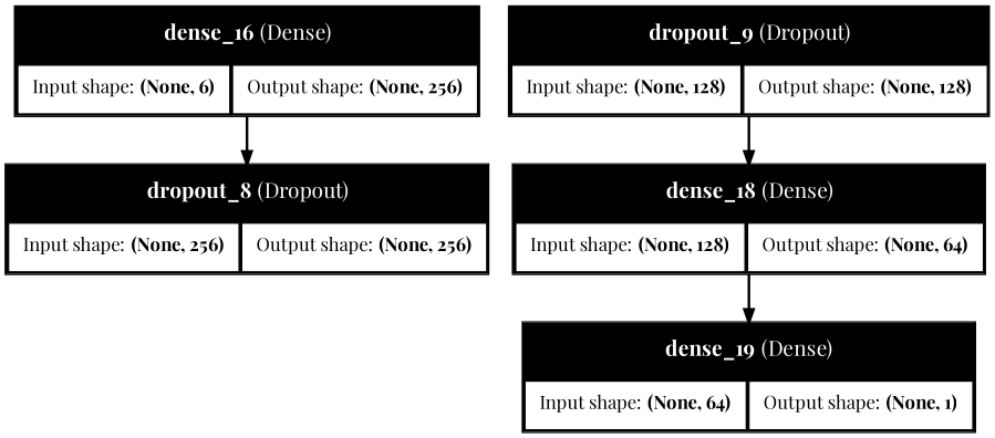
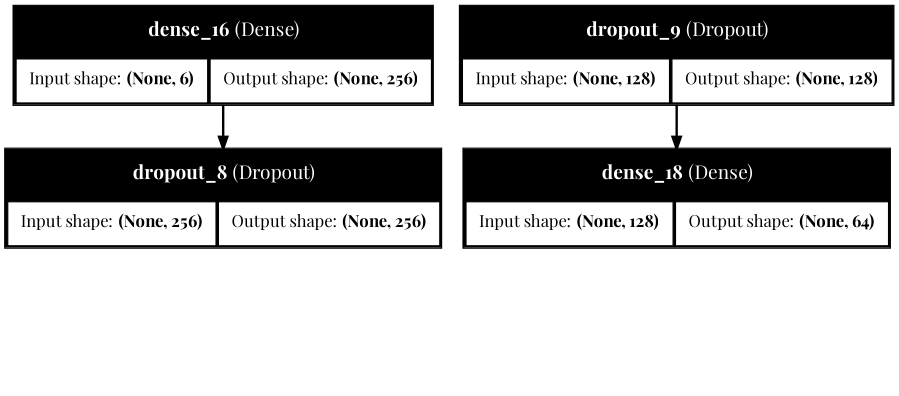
  digraph {
    concentrate=True
    fontname="Playfair Display"
    rankdir=TB
    splines=ortho
    node [border=0 fontname="Playfair Display" margin=0 shape=record]
    edge [fontname="Playfair Display" penwidth=2]
    n1 [label=<<table border="0" cellborder="1" bgcolor="black" cellpadding="10"><tr><td colspan="2" bgcolor="black"><font point-size="16" color="white"><b>dense_16</b> (Dense)</font></td></tr><tr><td bgcolor="white"><font point-size="14">Input shape: <b>(None, 6)</b></font></td><td bgcolor="white"><font point-size="14">Output shape: <b>(None, 256)</b></font></td></tr></table>>]
    n2 [label=<<table border="0" cellborder="1" bgcolor="black" cellpadding="10"><tr><td colspan="2" bgcolor="black"><font point-size="16" color="white"><b>dropout_8</b> (Dropout)</font></td></tr><tr><td bgcolor="white"><font point-size="14">Input shape: <b>(None, 256)</b></font></td><td bgcolor="white"><font point-size="14">Output shape: <b>(None, 256)</b></font></td></tr></table>>]
    n3 [label=<<table border="0" cellborder="1" bgcolor="black" cellpadding="10"><tr><td colspan="2" bgcolor="black"><font point-size="16" color="white"><b>dropout_9</b> (Dropout)</font></td></tr><tr><td bgcolor="white"><font point-size="14">Input shape: <b>(None, 128)</b></font></td><td bgcolor="white"><font point-size="14">Output shape: <b>(None, 128)</b></font></td></tr></table>>]
    n4 [label=<<table border="0" cellborder="1" bgcolor="black" cellpadding="10"><tr><td colspan="2" bgcolor="black"><font point-size="16" color="white"><b>dense_18</b> (Dense)</font></td></tr><tr><td bgcolor="white"><font point-size="14">Input shape: <b>(None, 128)</b></font></td><td bgcolor="white"><font point-size="14">Output shape: <b>(None, 64)</b></font></td></tr></table>>]
-   n5 [label=<<table border="0" cellborder="1" bgcolor="black" cellpadding="10"><tr><td colspan="2" bgcolor="black"><font point-size="16" color="white"><b>dense_19</b> (Dense)</font></td></tr><tr><td bgcolor="white"><font point-size="14">Input shape: <b>(None, 64)</b></font></td><td bgcolor="white"><font point-size="14">Output shape: <b>(None, 1)</b></font></td></tr></table>>]
    n1 -> n2
    n3 -> n4
-   n4 -> n5
  }
